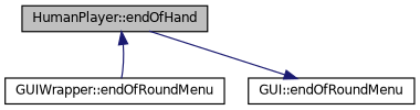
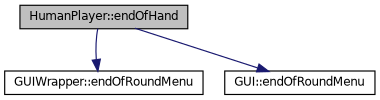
  digraph {
    rankdir=TB
    node [color=black fillcolor=white fontname=Helvetica fontsize=10 shape=record style=filled]
    edge [color=midnightblue fontname=Helvetica fontsize=10 labelfontname=Helvetica labelfontsize=10 style=solid]
    n1 [fillcolor=grey75 fontcolor=black height=0.2 label="HumanPlayer::endOfHand" width=0.4]
    n2 [height=0.2 label="GUIWrapper::endOfRoundMenu" width=0.4]
    n3 [height=0.2 label="GUI::endOfRoundMenu" width=0.4]
-   n2 -> n1
+   n1 -> n2
    n1 -> n3
  }
